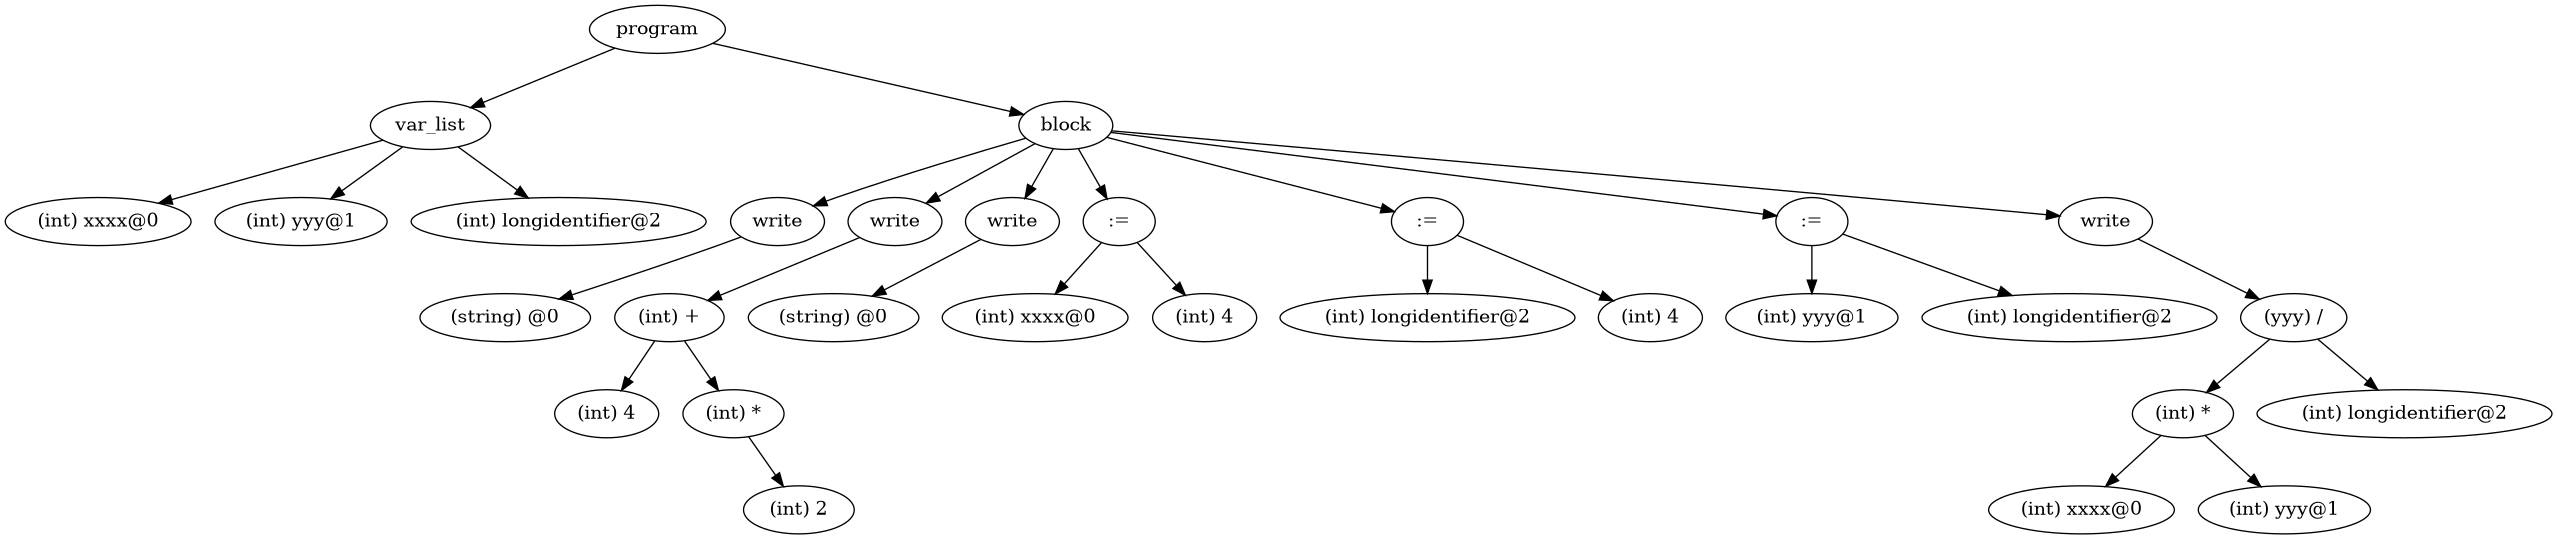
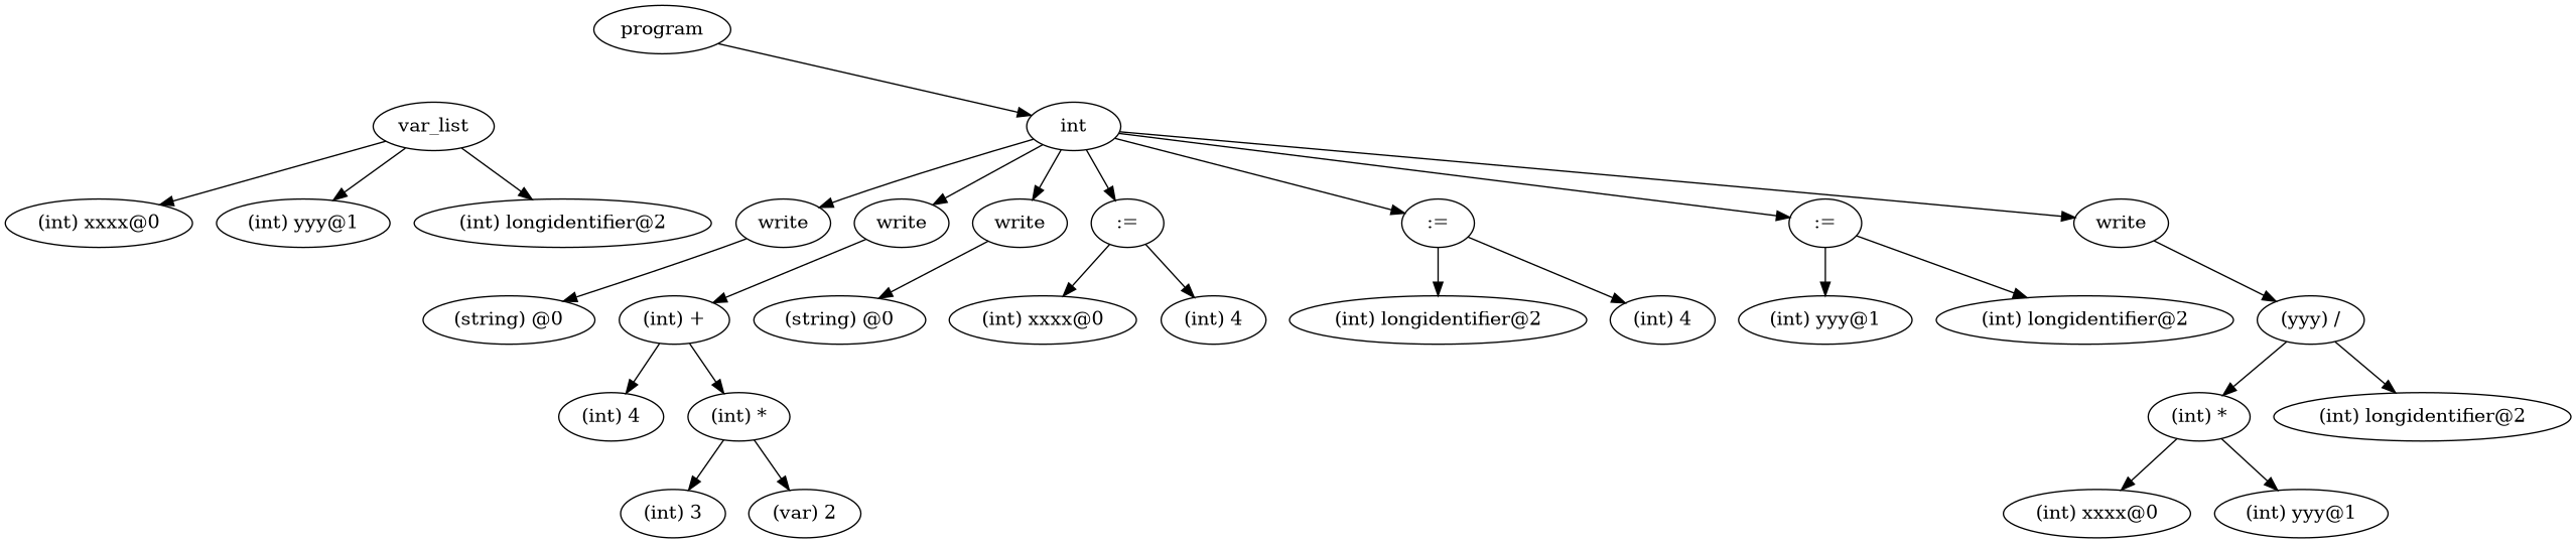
  digraph {
    ordering=out
    n1 [label=program]
    n2 [label=var_list]
-   n3 [label=block]
+   n3 [label=int]
    n4 [label="(int) xxxx@0"]
    n5 [label="(int) yyy@1"]
    n6 [label="(int) longidentifier@2"]
    n7 [label=write]
    n8 [label=write]
    n9 [label=write]
    n10 [label=":="]
    n11 [label=":="]
    n12 [label=":="]
    n13 [label=write]
    n14 [label="(string) @0"]
    n15 [label="(int) +"]
    n16 [label="(string) @0"]
    n17 [label="(int) xxxx@0"]
    n18 [label="(int) 4"]
    n19 [label="(int) longidentifier@2"]
    n20 [label="(int) 4"]
    n21 [label="(int) yyy@1"]
    n22 [label="(int) longidentifier@2"]
    n23 [label="(yyy) /"]
    n24 [label="(int) 4"]
    n25 [label="(int) *"]
-   n27 [label="(int) 2"]
+   n26 [label="(int) 3"]
+   n27 [label="(var) 2"]
    n28 [label="(int) *"]
    n29 [label="(int) longidentifier@2"]
    n30 [label="(int) xxxx@0"]
    n31 [label="(int) yyy@1"]
-   n1 -> n2
    n1 -> n3
    n2 -> n4
    n2 -> n5
    n2 -> n6
    n3 -> n7
    n3 -> n8
    n3 -> n9
    n3 -> n10
    n3 -> n11
    n3 -> n12
    n3 -> n13
    n7 -> n14
    n8 -> n15
    n9 -> n16
    n10 -> n17
    n10 -> n18
    n11 -> n19
    n11 -> n20
    n12 -> n21
    n12 -> n22
    n13 -> n23
    n15 -> n24
    n15 -> n25
    n23 -> n28
    n23 -> n29
+   n25 -> n26
    n25 -> n27
    n28 -> n30
    n28 -> n31
  }
